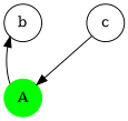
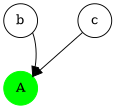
  digraph {
    nodesep=0.6
    node [shape=circle]
    edge [dir=back]
    b
    c
    n3 [color=green label=A style=filled]
    subgraph sub_1 {
      rank=same
      b
      c
    }
-   b -> n3
+   n3 -> b
    n3 -> c
  }
